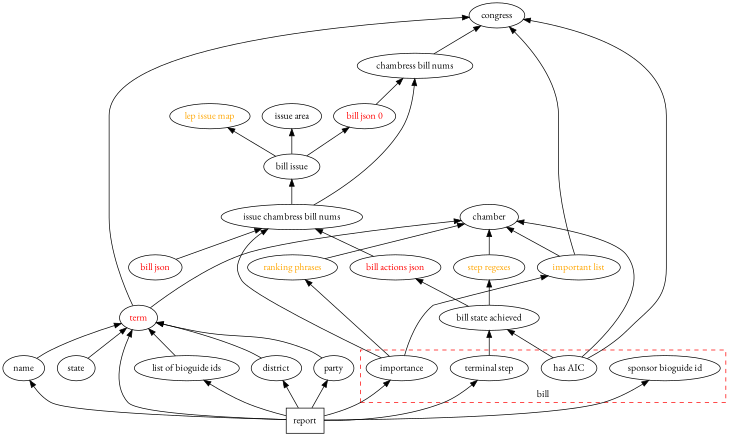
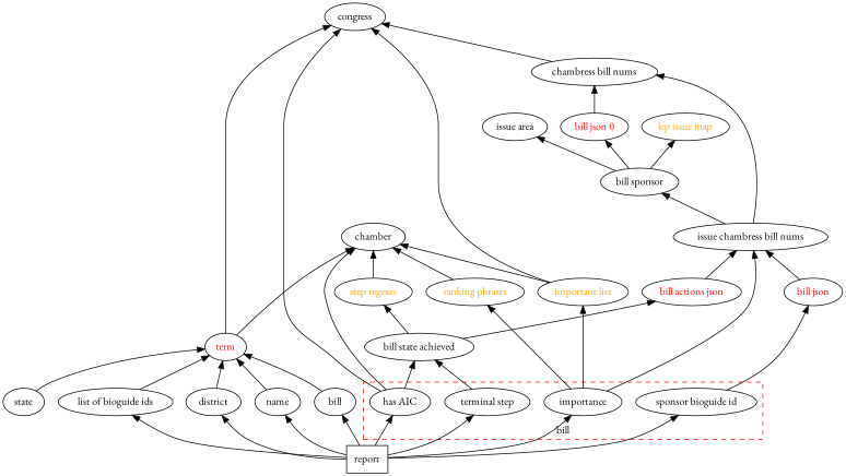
  digraph {
    fontname="EB Garamond"
    rankdir=BT
    node [fontname="EB Garamond"]
    edge [fontname="EB Garamond"]
    importance
    "sponsor bioguide id"
    "has AIC"
    "terminal step"
    "important list" [fontcolor=orange]
    "ranking phrases" [fontcolor=orange]
    "issue chambress bill nums"
    "bill json" [fontcolor=red]
    congress
    chamber
    n11 [label="bill state achieved"]
    report [shape=rect]
    "list of bioguide ids"
    name
    district
-   party
+   party [label=bill]
    term [fontcolor=red]
    state
    "step regexes" [fontcolor=orange]
    "lep issue map" [fontcolor=orange]
    "bill json 0" [fontcolor=red]
    "chambress bill nums"
-   "bill issue"
+   "bill issue" [label="bill sponsor"]
    "bill actions json" [fontcolor=red]
    "issue area"
    subgraph cluster_1 {
      color=red
      fillcolor=white
      label=bill
      style=dashed
      importance
      "sponsor bioguide id"
      "has AIC"
      "terminal step"
    }
    importance -> "important list"
    importance -> "ranking phrases"
    importance -> "issue chambress bill nums"
+   "sponsor bioguide id" -> "bill json"
    "has AIC" -> congress
    "has AIC" -> chamber
    "has AIC" -> n11
    "terminal step" -> n11
    "important list" -> congress
    "important list" -> chamber
    "ranking phrases" -> chamber
    "issue chambress bill nums" -> "chambress bill nums"
    "issue chambress bill nums" -> "bill issue"
    "bill json" -> "issue chambress bill nums"
    n11 -> "step regexes"
    n11 -> "bill actions json"
    report -> importance
    report -> "sponsor bioguide id"
-   report -> term
+   report -> "has AIC"
    report -> "terminal step"
    report -> "list of bioguide ids"
    report -> name
    report -> district
    report -> party
    "list of bioguide ids" -> term
    name -> term
    district -> term
    party -> term
    term -> congress
    term -> chamber
    state -> term
    "step regexes" -> chamber
    "bill json 0" -> "chambress bill nums"
    "chambress bill nums" -> congress
    "bill issue" -> "lep issue map"
    "bill issue" -> "bill json 0"
    "bill issue" -> "issue area"
    "bill actions json" -> "issue chambress bill nums"
  }
